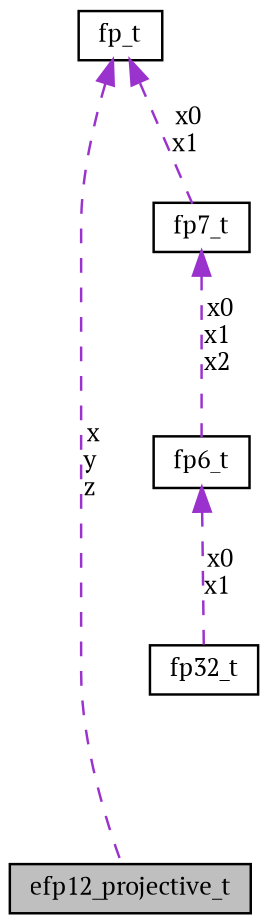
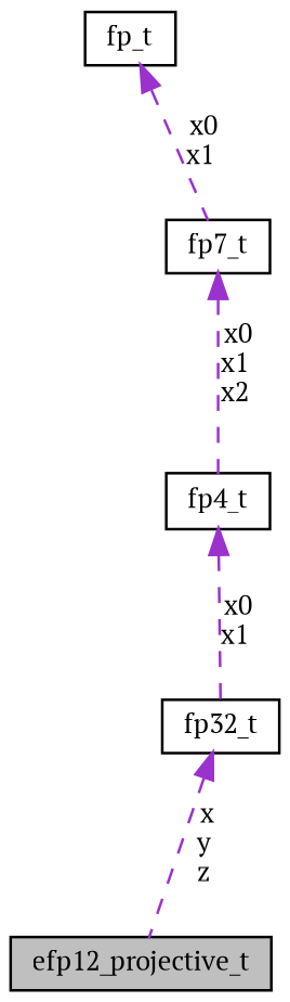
  digraph {
    fontname="PT Serif"
    node [color=black fillcolor=white fontname="PT Serif" fontsize=10 shape=record style=filled]
    edge [color=darkorchid3 dir=back fontname="PT Serif" fontsize=10 labelfontname=Helvetica labelfontsize=10 style=dashed]
    n1 [fillcolor=grey75 fontcolor=black height=0.2 label=efp12_projective_t width=0.4]
    n2 [height=0.2 label=fp32_t width=0.4]
-   n3 [height=0.2 label=fp6_t width=0.4]
+   n3 [height=0.2 label=fp4_t width=0.4]
    n4 [height=0.2 label=fp7_t width=0.4]
    n5 [height=0.2 label=fp_t width=0.4]
-   n5 -> n1 [label=" x\ny\nz"]
+   n2 -> n1 [label=" x\ny\nz"]
    n3 -> n2 [label=" x0\nx1"]
    n4 -> n3 [label=" x0\nx1\nx2"]
    n5 -> n4 [label=" x0\nx1"]
  }
